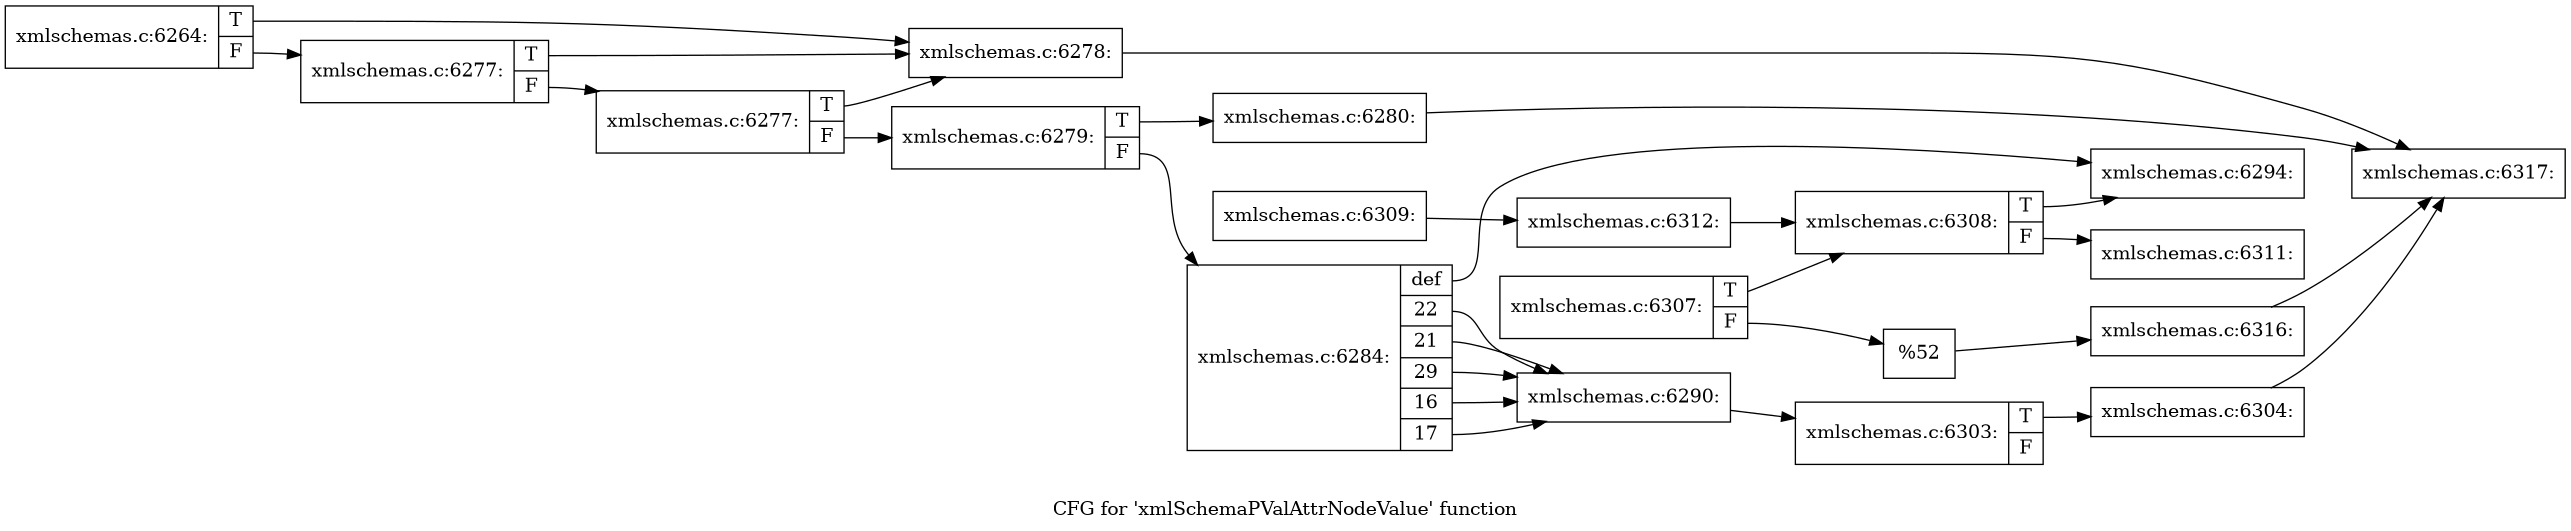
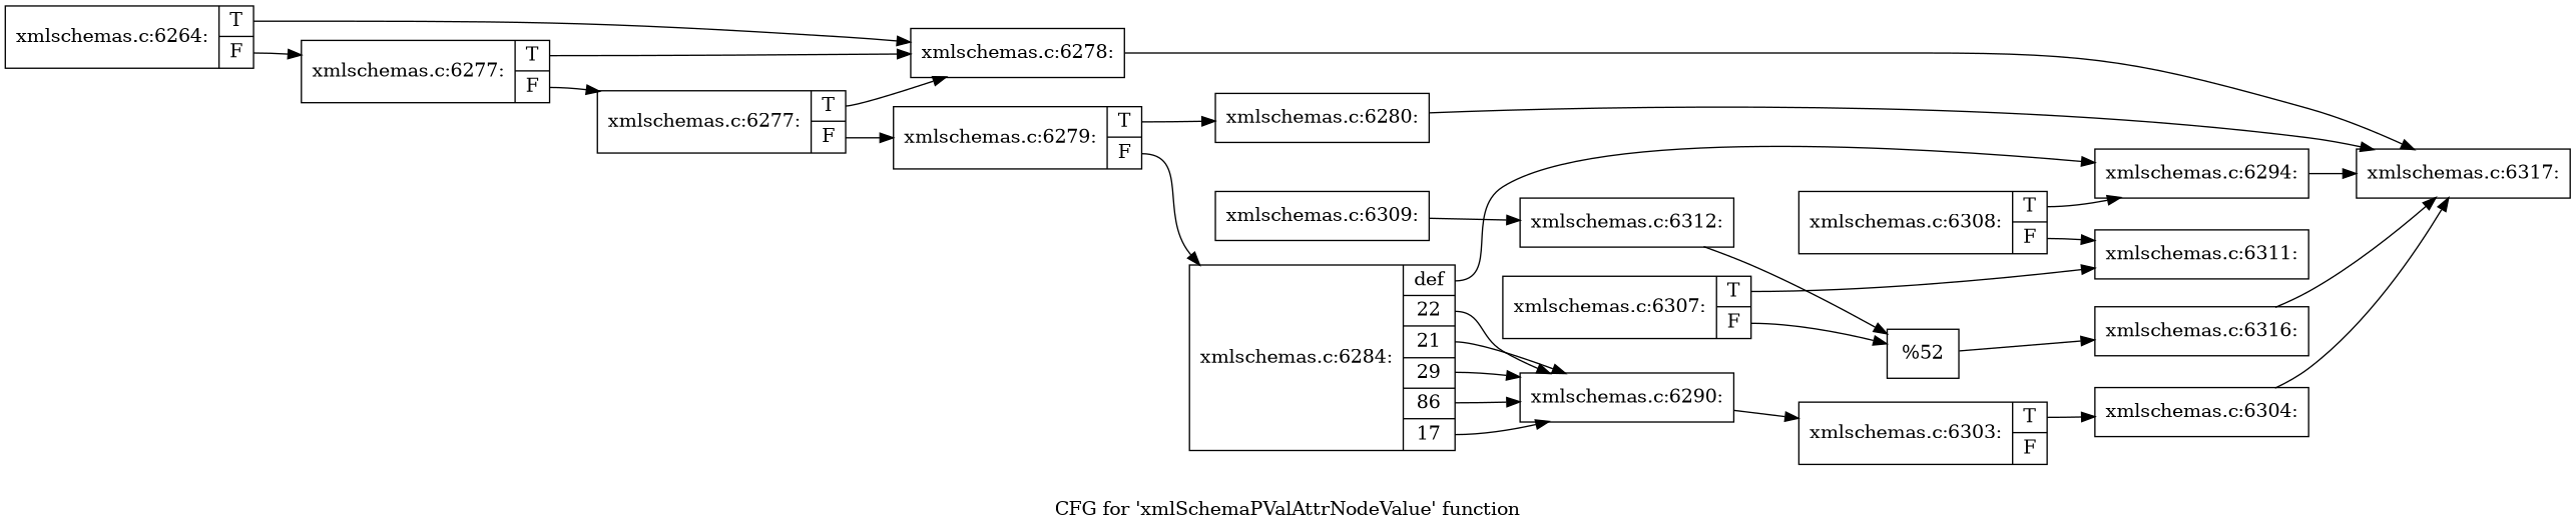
  digraph {
    label="CFG for 'xmlSchemaPValAttrNodeValue' function"
    rankdir=LR
    node [shape=record]
    n1 [label="{xmlschemas.c:6264:|{<s0>T|<s1>F}}"]
    n2 [label="{xmlschemas.c:6278:}"]
    n3 [label="{xmlschemas.c:6277:|{<s0>T|<s1>F}}"]
    n4 [label="{xmlschemas.c:6317:}"]
    n5 [label="{xmlschemas.c:6277:|{<s0>T|<s1>F}}"]
    n6 [label="{xmlschemas.c:6279:|{<s0>T|<s1>F}}"]
    n7 [label="{xmlschemas.c:6280:}"]
-   n8 [label="{xmlschemas.c:6284:|{<s0>def|<s1>22|<s2>21|<s3>29|<s4>16|<s5>17}}"]
+   n8 [label="{xmlschemas.c:6284:|{<s0>def|<s1>22|<s2>21|<s3>29|<s4>86|<s5>17}}"]
    n9 [label="{xmlschemas.c:6294:}"]
    n10 [label="{xmlschemas.c:6290:}"]
    n11 [label="{xmlschemas.c:6303:|{<s0>T|<s1>F}}"]
    n12 [label="{xmlschemas.c:6304:}"]
    n13 [label="{xmlschemas.c:6307:|{<s0>T|<s1>F}}"]
    n14 [label="{xmlschemas.c:6308:|{<s0>T|<s1>F}}"]
    n15 [label="{%52}"]
    n16 [label="{xmlschemas.c:6311:}"]
    n17 [label="{xmlschemas.c:6316:}"]
    n18 [label="{xmlschemas.c:6309:}"]
    n19 [label="{xmlschemas.c:6312:}"]
    n1 -> n2 [tailport=s0]
    n1 -> n3 [tailport=s1]
    n2 -> n4
    n3 -> n2 [tailport=s0]
    n3 -> n5 [tailport=s1]
    n5 -> n2 [tailport=s0]
    n5 -> n6 [tailport=s1]
    n6 -> n7 [tailport=s0]
    n6 -> n8 [tailport=s1]
    n7 -> n4
    n8 -> n9 [tailport=s0]
    n8 -> n10 [tailport=s1]
    n8 -> n10 [tailport=s2]
    n8 -> n10 [tailport=s3]
    n8 -> n10 [tailport=s4]
    n8 -> n10 [tailport=s5]
+   n9 -> n4
    n10 -> n11
    n11 -> n12 [tailport=s0]
    n12 -> n4
-   n13 -> n14 [tailport=s0]
+   n13 -> n16 [tailport=s0]
    n13 -> n15 [tailport=s1]
    n14 -> n9 [tailport=s0]
    n14 -> n16 [tailport=s1]
    n15 -> n17
    n17 -> n4
    n18 -> n19
-   n19 -> n14
+   n19 -> n15
  }
